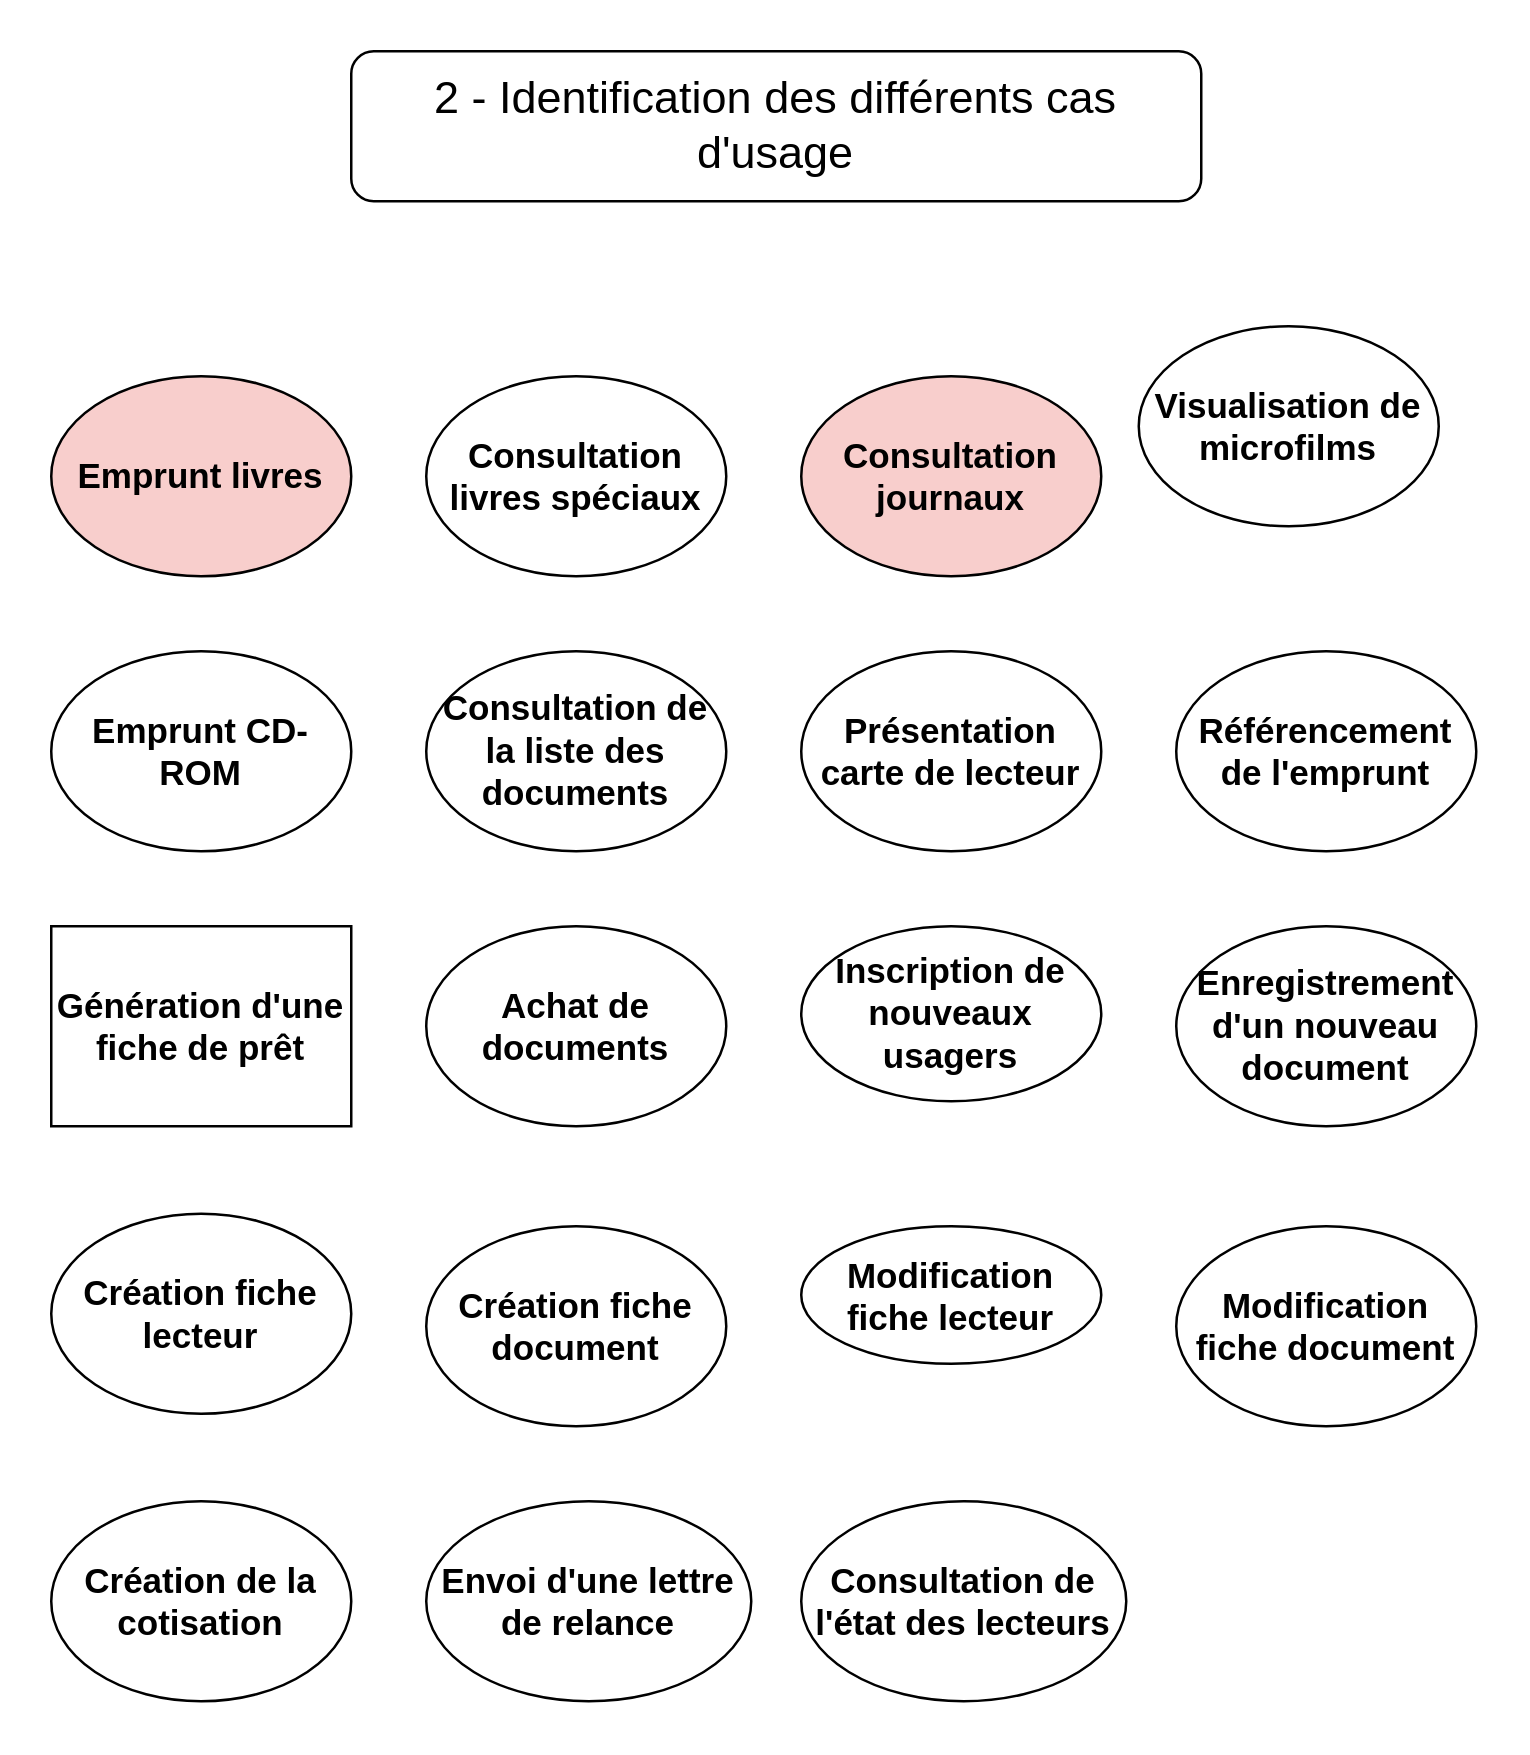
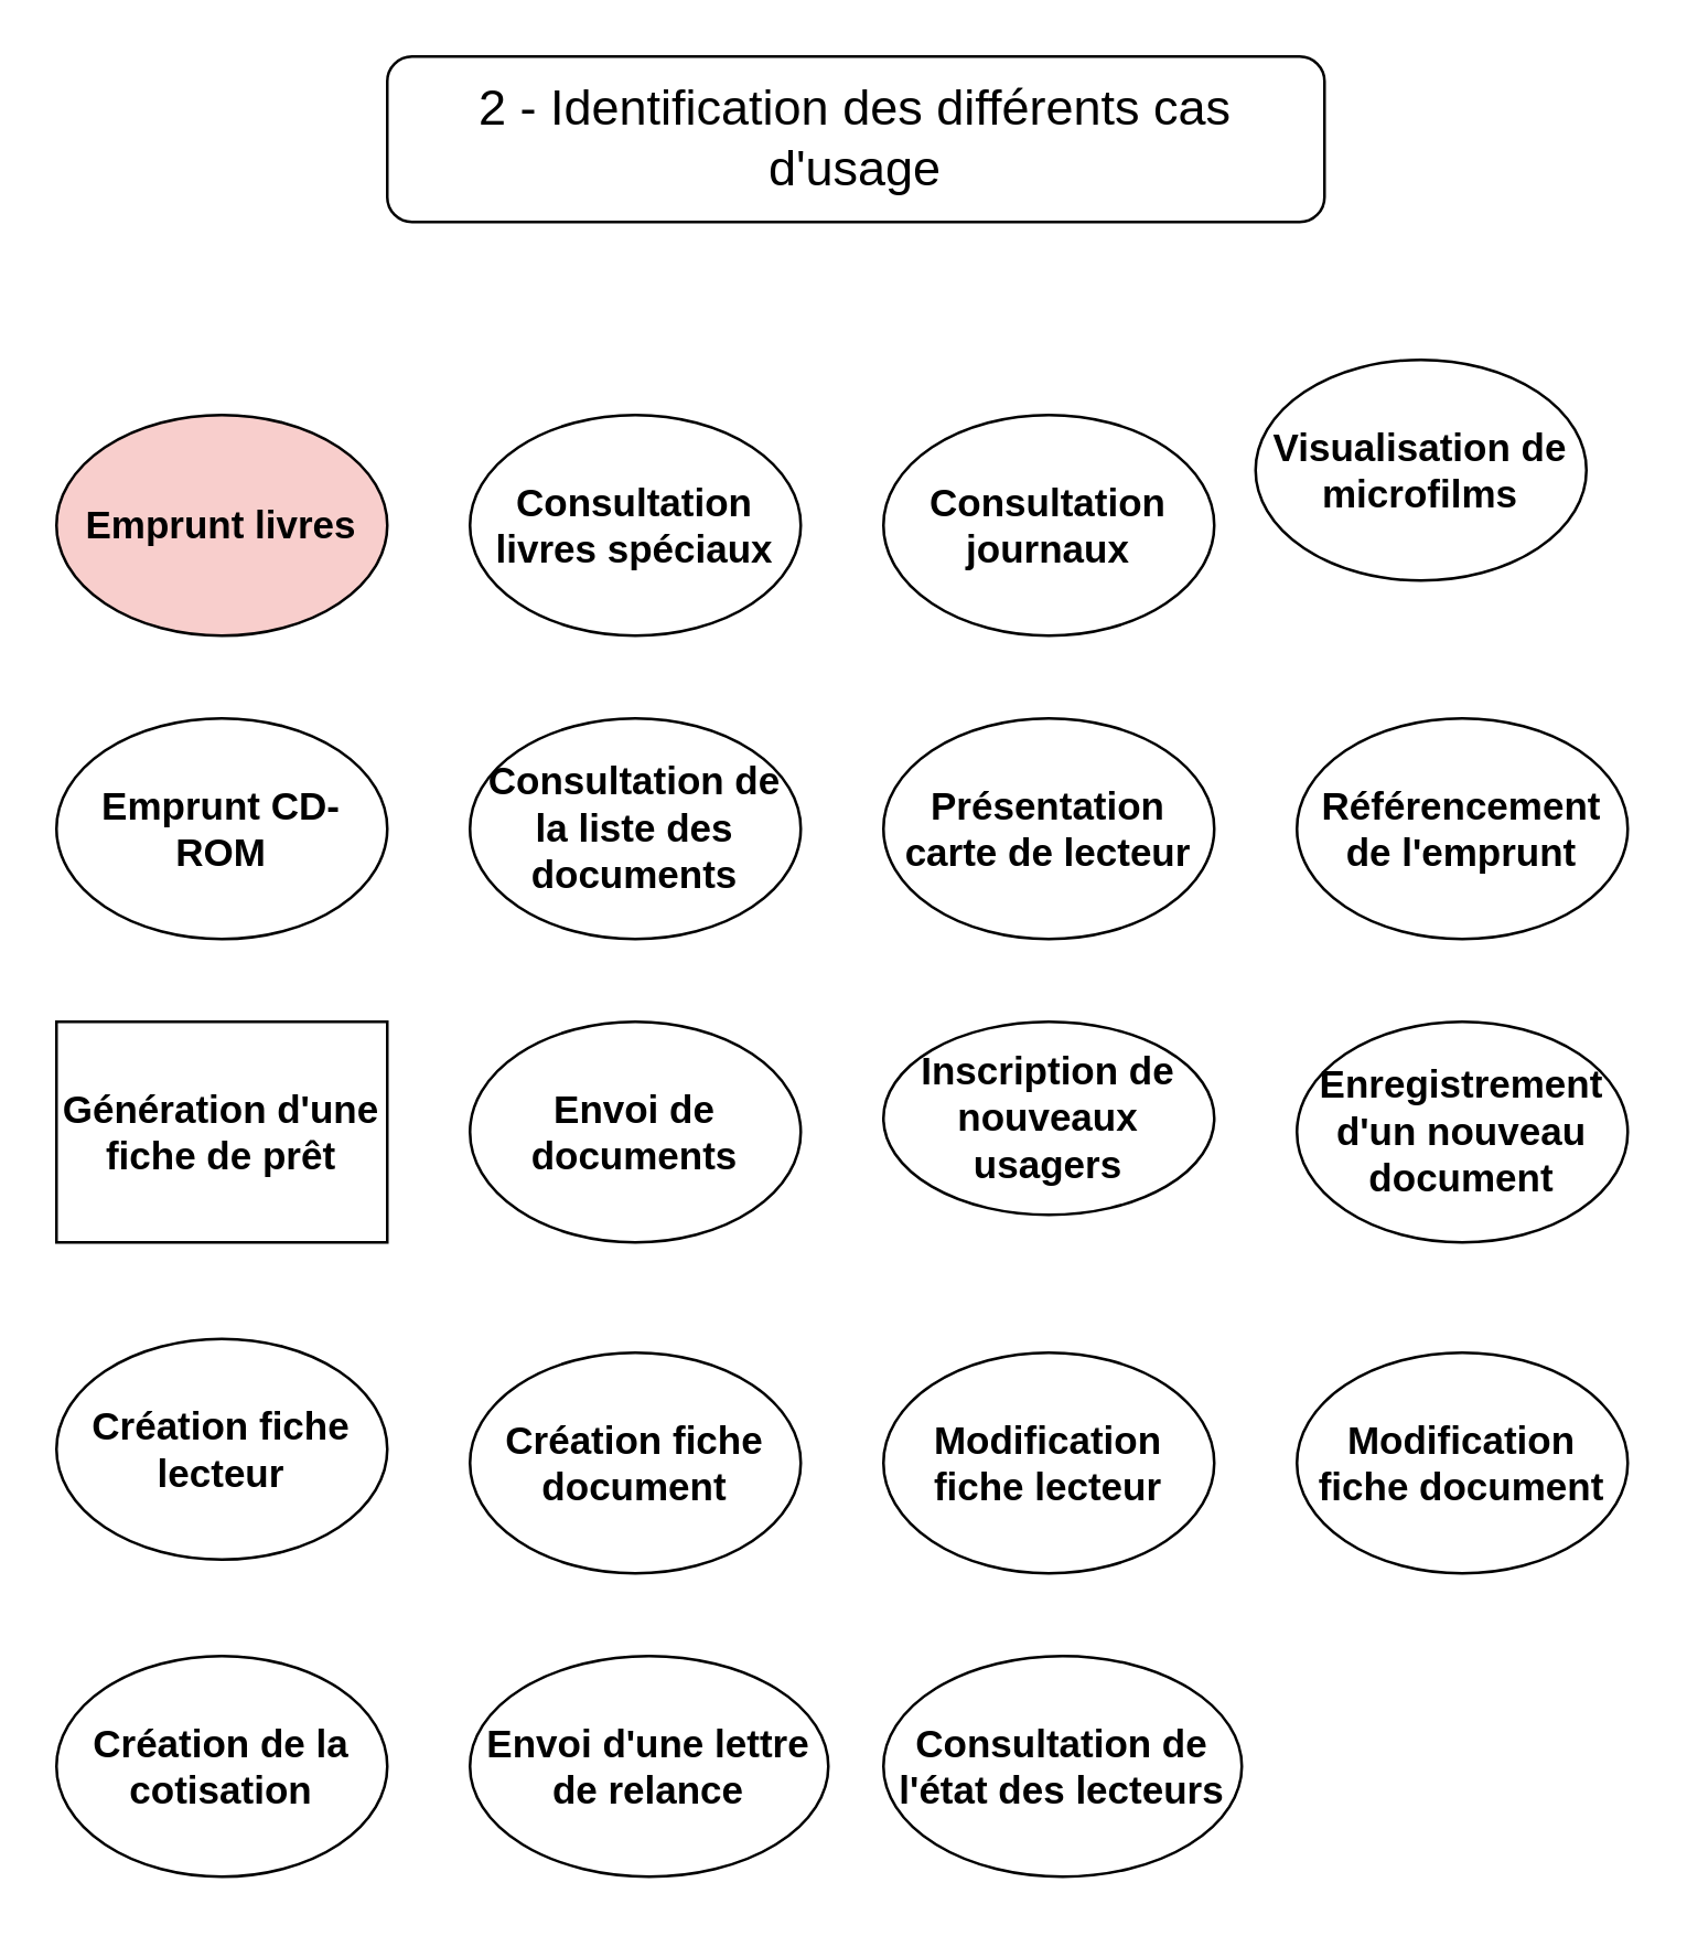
  <mxCell id="0" />
  <mxCell id="1" parent="0" />
  <mxCell id="2" value="&lt;font style=&quot;font-size: 14px&quot;&gt;&lt;b&gt;Emprunt livres&lt;/b&gt;&lt;/font&gt;" style="ellipse;whiteSpace=wrap;html=1;fillColor=#f8cecc;" parent="1" vertex="1"><mxGeometry x="20" y="150" width="120" height="80" as="geometry" /></mxCell>
  <mxCell id="3" value="&lt;font style=&quot;font-size: 18px&quot;&gt;2 - Identification des différents cas d'usage&lt;/font&gt;" style="rounded=1;whiteSpace=wrap;html=1;" parent="1" vertex="1"><mxGeometry x="140" y="20" width="340" height="60" as="geometry" /></mxCell>
  <mxCell id="4" value="&lt;font style=&quot;font-size: 14px&quot;&gt;&lt;b&gt;Consultation livres spéciaux&lt;/b&gt;&lt;/font&gt;" style="ellipse;whiteSpace=wrap;html=1;" parent="1" vertex="1"><mxGeometry x="170" y="150" width="120" height="80" as="geometry" /></mxCell>
- <mxCell id="5" value="&lt;font style=&quot;font-size: 14px&quot;&gt;&lt;b&gt;Consultation journaux&lt;/b&gt;&lt;/font&gt;" style="ellipse;whiteSpace=wrap;html=1;fillColor=#f8cecc;" parent="1" vertex="1"><mxGeometry x="320" y="150" width="120" height="80" as="geometry" /></mxCell>
+ <mxCell id="5" value="&lt;font style=&quot;font-size: 14px&quot;&gt;&lt;b&gt;Consultation journaux&lt;/b&gt;&lt;/font&gt;" style="ellipse;whiteSpace=wrap;html=1;" parent="1" vertex="1"><mxGeometry x="320" y="150" width="120" height="80" as="geometry" /></mxCell>
  <mxCell id="6" value="&lt;font style=&quot;font-size: 14px&quot;&gt;&lt;b&gt;Visualisation de microfilms&lt;/b&gt;&lt;/font&gt;" style="ellipse;whiteSpace=wrap;html=1;" parent="1" vertex="1"><mxGeometry x="455" y="130" width="120" height="80" as="geometry" /></mxCell>
  <mxCell id="7" value="&lt;b&gt;&lt;font style=&quot;font-size: 14px&quot;&gt;Emprunt CD-ROM&lt;/font&gt;&lt;/b&gt;" style="ellipse;whiteSpace=wrap;html=1;" parent="1" vertex="1"><mxGeometry x="20" y="260" width="120" height="80" as="geometry" /></mxCell>
  <mxCell id="8" value="&lt;b&gt;&lt;font style=&quot;font-size: 14px&quot;&gt;Consultation de la liste des documents&lt;/font&gt;&lt;/b&gt;" style="ellipse;whiteSpace=wrap;html=1;" parent="1" vertex="1"><mxGeometry x="170" y="260" width="120" height="80" as="geometry" /></mxCell>
  <mxCell id="9" value="&lt;font style=&quot;font-size: 14px&quot;&gt;&lt;b&gt;Présentation carte de lecteur&lt;/b&gt;&lt;/font&gt;" style="ellipse;whiteSpace=wrap;html=1;" parent="1" vertex="1"><mxGeometry x="320" y="260" width="120" height="80" as="geometry" /></mxCell>
  <mxCell id="10" value="&lt;b&gt;&lt;font style=&quot;font-size: 14px&quot;&gt;Référencement de l'emprunt&lt;/font&gt;&lt;/b&gt;" style="ellipse;whiteSpace=wrap;html=1;" parent="1" vertex="1"><mxGeometry x="470" y="260" width="120" height="80" as="geometry" /></mxCell>
  <mxCell id="11" value="&lt;b&gt;&lt;font style=&quot;font-size: 14px&quot;&gt;Génération d'une fiche de prêt&lt;/font&gt;&lt;/b&gt;" style="whiteSpace=wrap;html=1;rounded=0;" parent="1" vertex="1"><mxGeometry x="20" y="370" width="120" height="80" as="geometry" /></mxCell>
- <mxCell id="12" value="&lt;b&gt;&lt;font style=&quot;font-size: 14px&quot;&gt;Achat de documents&lt;/font&gt;&lt;/b&gt;" style="ellipse;whiteSpace=wrap;html=1;" parent="1" vertex="1"><mxGeometry x="170" y="370" width="120" height="80" as="geometry" /></mxCell>
+ <mxCell id="12" value="&lt;b&gt;&lt;font style=&quot;font-size: 14px&quot;&gt;Envoi de documents&lt;/font&gt;&lt;/b&gt;" style="ellipse;whiteSpace=wrap;html=1;" parent="1" vertex="1"><mxGeometry x="170" y="370" width="120" height="80" as="geometry" /></mxCell>
  <mxCell id="13" value="&lt;font style=&quot;font-size: 14px&quot;&gt;&lt;b&gt;Inscription de nouveaux usagers&lt;/b&gt;&lt;/font&gt;" style="ellipse;whiteSpace=wrap;html=1;" parent="1" vertex="1"><mxGeometry x="320" y="370" width="120" height="70" as="geometry" /></mxCell>
  <mxCell id="14" value="&lt;font style=&quot;font-size: 14px&quot;&gt;&lt;b&gt;Enregistrement d'un nouveau document&lt;/b&gt;&lt;/font&gt;" style="ellipse;whiteSpace=wrap;html=1;" parent="1" vertex="1"><mxGeometry x="470" y="370" width="120" height="80" as="geometry" /></mxCell>
  <mxCell id="15" value="&lt;font style=&quot;font-size: 14px&quot;&gt;&lt;b&gt;Création fiche lecteur&lt;/b&gt;&lt;/font&gt;" style="ellipse;whiteSpace=wrap;html=1;" parent="1" vertex="1"><mxGeometry x="20" y="485" width="120" height="80" as="geometry" /></mxCell>
  <mxCell id="16" value="&lt;font style=&quot;font-size: 14px&quot;&gt;&lt;b&gt;Création fiche document&lt;/b&gt;&lt;/font&gt;" style="ellipse;whiteSpace=wrap;html=1;" parent="1" vertex="1"><mxGeometry x="170" y="490" width="120" height="80" as="geometry" /></mxCell>
- <mxCell id="17" value="&lt;font style=&quot;font-size: 14px&quot;&gt;&lt;b&gt;Modification fiche lecteur&lt;/b&gt;&lt;/font&gt;" style="ellipse;whiteSpace=wrap;html=1;" parent="1" vertex="1"><mxGeometry x="320" y="490" width="120" height="55" as="geometry" /></mxCell>
+ <mxCell id="17" value="&lt;font style=&quot;font-size: 14px&quot;&gt;&lt;b&gt;Modification fiche lecteur&lt;/b&gt;&lt;/font&gt;" style="ellipse;whiteSpace=wrap;html=1;" parent="1" vertex="1"><mxGeometry x="320" y="490" width="120" height="80" as="geometry" /></mxCell>
  <mxCell id="18" value="&lt;font style=&quot;font-size: 14px&quot;&gt;&lt;b&gt;Modification fiche document&lt;/b&gt;&lt;/font&gt;" style="ellipse;whiteSpace=wrap;html=1;" parent="1" vertex="1"><mxGeometry x="470" y="490" width="120" height="80" as="geometry" /></mxCell>
  <mxCell id="19" value="&lt;font style=&quot;font-size: 14px&quot;&gt;&lt;b&gt;Création de la cotisation&lt;/b&gt;&lt;/font&gt;" style="ellipse;whiteSpace=wrap;html=1;" vertex="1" parent="1"><mxGeometry x="20" y="600" width="120" height="80" as="geometry" /></mxCell>
  <mxCell id="20" value="&lt;b&gt;&lt;font style=&quot;font-size: 14px&quot;&gt;Envoi d'une lettre de relance&lt;/font&gt;&lt;/b&gt;" style="ellipse;whiteSpace=wrap;html=1;" vertex="1" parent="1"><mxGeometry x="170" y="600" width="130" height="80" as="geometry" /></mxCell>
  <mxCell id="21" value="&lt;font style=&quot;font-size: 14px&quot;&gt;&lt;b&gt;Consultation de l'état des lecteurs&lt;/b&gt;&lt;/font&gt;" style="ellipse;whiteSpace=wrap;html=1;" vertex="1" parent="1"><mxGeometry x="320" y="600" width="130" height="80" as="geometry" /></mxCell>
